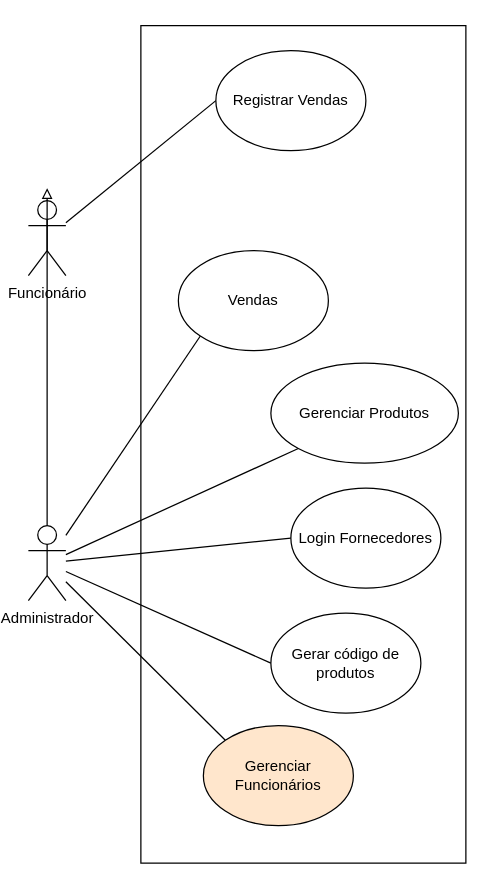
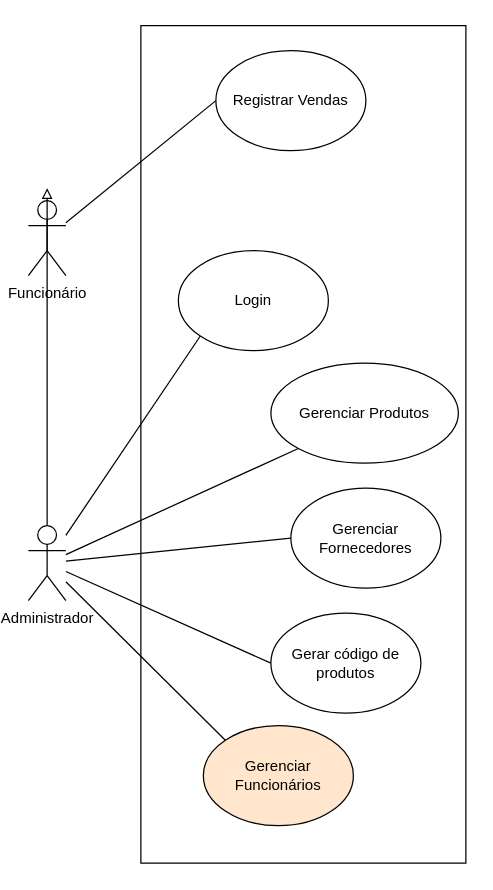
  <mxCell id="0" />
  <mxCell id="1" parent="0" />
  <mxCell id="2" style="rounded=0;orthogonalLoop=1;jettySize=auto;html=1;entryX=0;entryY=0.5;entryDx=0;entryDy=0;endArrow=none;endFill=0;" edge="1" parent="1" source="3" target="10"><mxGeometry relative="1" as="geometry" /></mxCell>
  <mxCell id="3" value="Funcionário" style="shape=umlActor;verticalLabelPosition=bottom;verticalAlign=top;html=1;outlineConnect=0;" parent="1" vertex="1"><mxGeometry x="20" y="160" width="30" height="60" as="geometry" /></mxCell>
  <mxCell id="4" style="rounded=0;orthogonalLoop=1;jettySize=auto;html=1;entryX=0;entryY=1;entryDx=0;entryDy=0;endArrow=none;endFill=0;" edge="1" parent="1" source="9" target="16"><mxGeometry relative="1" as="geometry" /></mxCell>
  <mxCell id="5" style="rounded=0;orthogonalLoop=1;jettySize=auto;html=1;entryX=0;entryY=0.5;entryDx=0;entryDy=0;endArrow=none;endFill=0;" edge="1" parent="1" source="9" target="12"><mxGeometry relative="1" as="geometry" /></mxCell>
  <mxCell id="6" style="rounded=0;orthogonalLoop=1;jettySize=auto;html=1;entryX=0;entryY=0.5;entryDx=0;entryDy=0;endArrow=none;endFill=0;" edge="1" parent="1" source="9" target="13"><mxGeometry relative="1" as="geometry" /></mxCell>
  <mxCell id="7" style="rounded=0;orthogonalLoop=1;jettySize=auto;html=1;entryX=0;entryY=0;entryDx=0;entryDy=0;endArrow=none;endFill=0;" edge="1" parent="1" source="9" target="15"><mxGeometry relative="1" as="geometry" /></mxCell>
  <mxCell id="8" style="edgeStyle=orthogonalEdgeStyle;rounded=0;orthogonalLoop=1;jettySize=auto;html=1;endArrow=block;endFill=0;" edge="1" parent="1" source="9"><mxGeometry relative="1" as="geometry"><mxPoint x="35" y="150" as="targetPoint" /></mxGeometry></mxCell>
  <mxCell id="9" value="Administrador" style="shape=umlActor;verticalLabelPosition=bottom;verticalAlign=top;html=1;outlineConnect=0;" parent="1" vertex="1"><mxGeometry x="20" y="420" width="30" height="60" as="geometry" /></mxCell>
  <mxCell id="10" value="Registrar Vendas&lt;br&gt;" style="ellipse;whiteSpace=wrap;html=1;" parent="1" vertex="1"><mxGeometry x="170" y="40" width="120" height="80" as="geometry" /></mxCell>
  <mxCell id="11" value="Gerenciar Produtos&lt;br&gt;" style="ellipse;whiteSpace=wrap;html=1;" parent="1" vertex="1"><mxGeometry x="214" y="290" width="150" height="80" as="geometry" /></mxCell>
- <mxCell id="12" value="Login Fornecedores" style="ellipse;whiteSpace=wrap;html=1;" parent="1" vertex="1"><mxGeometry x="230" y="390" width="120" height="80" as="geometry" /></mxCell>
+ <mxCell id="12" value="Gerenciar Fornecedores" style="ellipse;whiteSpace=wrap;html=1;" parent="1" vertex="1"><mxGeometry x="230" y="390" width="120" height="80" as="geometry" /></mxCell>
  <mxCell id="13" value="Gerar código de produtos" style="ellipse;whiteSpace=wrap;html=1;" parent="1" vertex="1"><mxGeometry x="214" y="490" width="120" height="80" as="geometry" /></mxCell>
  <mxCell id="14" value="" style="edgeStyle=none;orthogonalLoop=1;jettySize=auto;html=1;rounded=0;entryX=0;entryY=1;entryDx=0;entryDy=0;endArrow=none;endFill=0;" parent="1" target="11" edge="1" source="9"><mxGeometry width="100" relative="1" as="geometry"><mxPoint x="50" y="440" as="sourcePoint" /><mxPoint x="80" y="210" as="targetPoint" /><Array as="points" /></mxGeometry></mxCell>
  <mxCell id="15" value="Gerenciar Funcionários" style="ellipse;whiteSpace=wrap;html=1;fillColor=#ffe6cc;" vertex="1" parent="1"><mxGeometry x="160" y="580" width="120" height="80" as="geometry" /></mxCell>
- <mxCell id="16" value="Vendas" style="ellipse;whiteSpace=wrap;html=1;" vertex="1" parent="1"><mxGeometry x="140" y="200" width="120" height="80" as="geometry" /></mxCell>
+ <mxCell id="16" value="Login" style="ellipse;whiteSpace=wrap;html=1;" vertex="1" parent="1"><mxGeometry x="140" y="200" width="120" height="80" as="geometry" /></mxCell>
  <mxCell id="17" value="" style="rounded=0;whiteSpace=wrap;html=1;fillColor=none;" vertex="1" parent="1"><mxGeometry x="110" y="20" width="260" height="670" as="geometry" /></mxCell>
